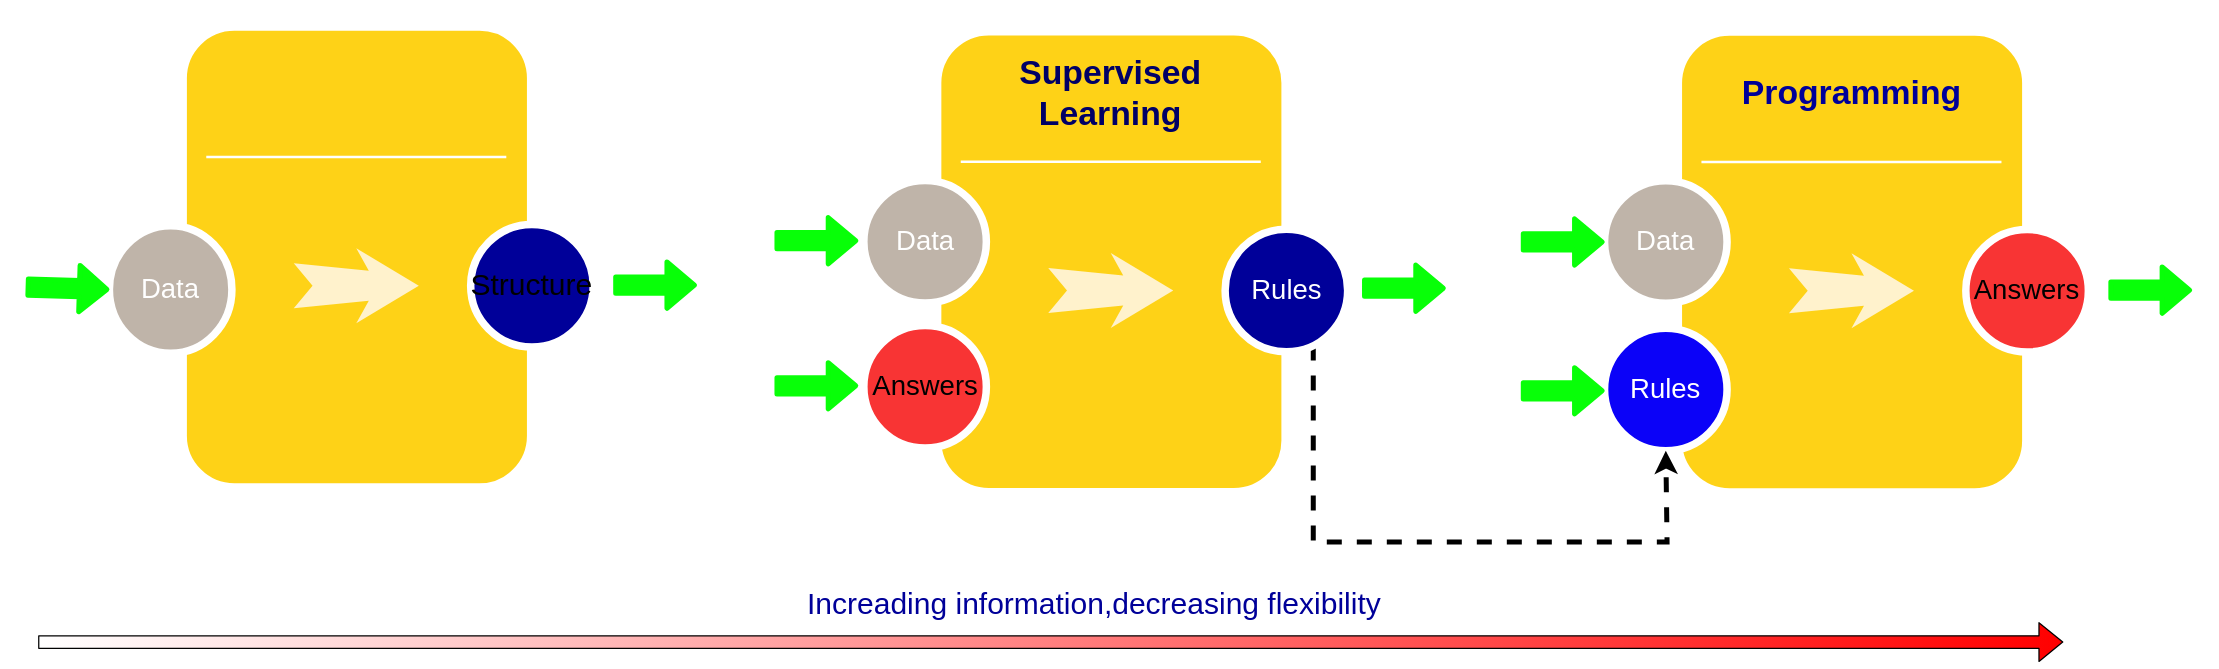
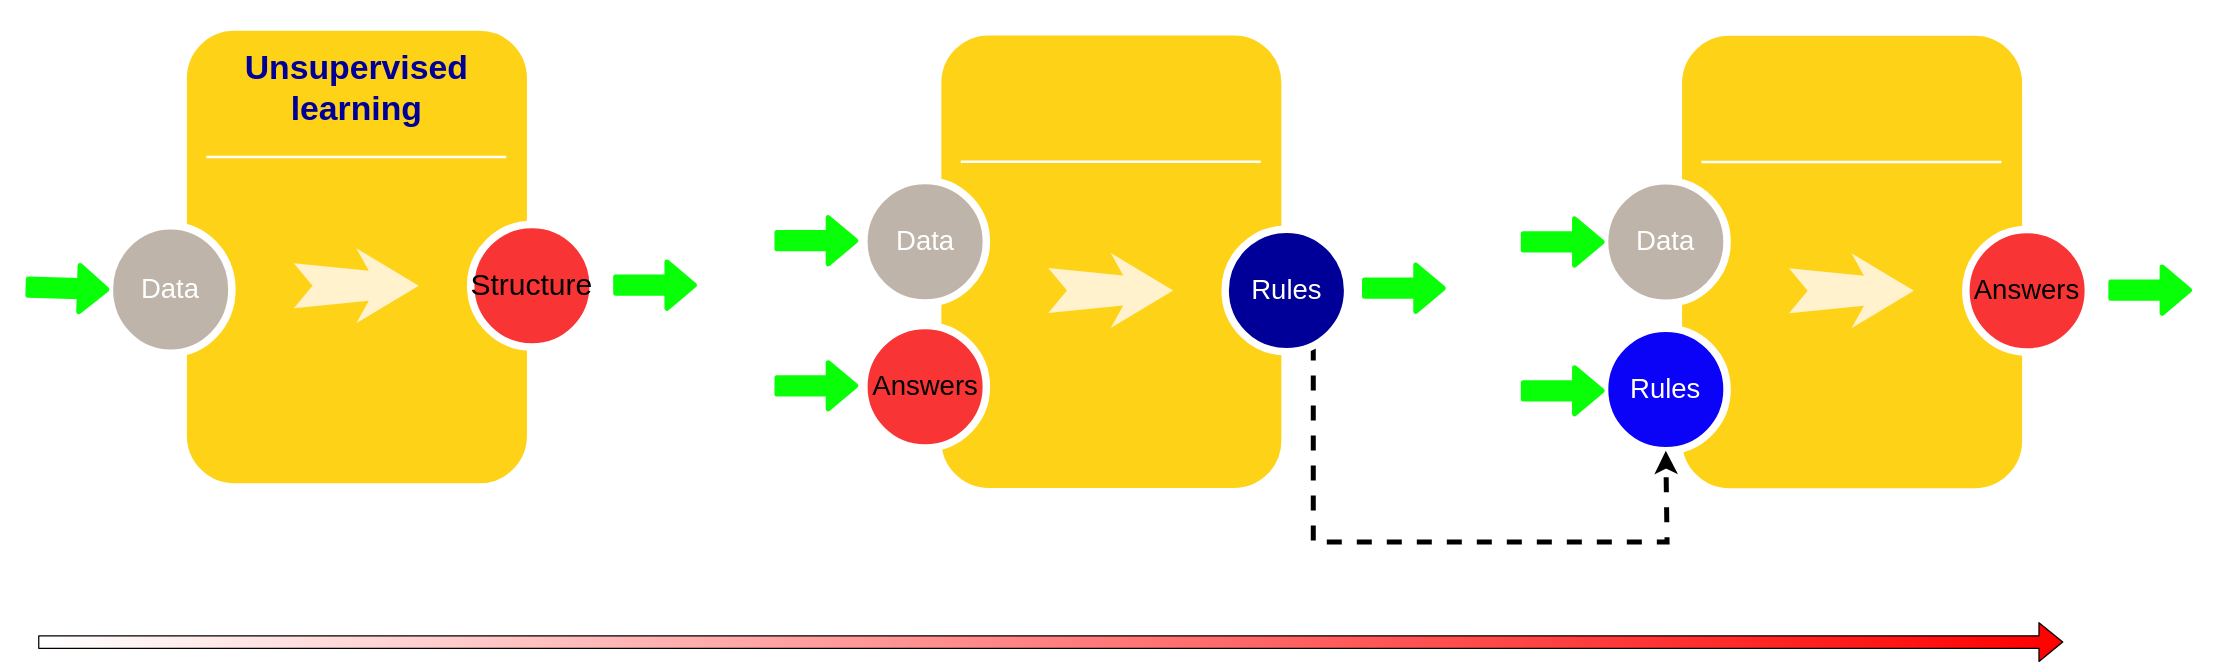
  <mxCell id="0" />
  <mxCell id="1" parent="0" />
  <mxCell id="2" value="" style="whiteSpace=wrap;html=1;rounded=1;shadow=0;strokeWidth=8;fontSize=20;align=center;fillColor=#FED217;strokeColor=#FFFFFF;" parent="1" vertex="1"><mxGeometry x="1341" y="24" width="280" height="370" as="geometry" /></mxCell>
- <mxCell id="3" value="&lt;font color=&quot;#000099&quot;&gt;Programming&lt;/font&gt;" style="text;html=1;strokeColor=none;fillColor=none;align=center;verticalAlign=middle;whiteSpace=wrap;rounded=0;shadow=0;fontSize=27;fontColor=#FFFFFF;fontStyle=1" parent="1" vertex="1"><mxGeometry x="1340.5" y="44" width="280" height="60" as="geometry" /></mxCell>
  <mxCell id="4" value="" style="line;strokeWidth=2;html=1;rounded=0;shadow=0;fontSize=27;align=center;fillColor=none;strokeColor=#FFFFFF;" parent="1" vertex="1"><mxGeometry x="1360.5" y="124" width="240" height="10" as="geometry" /></mxCell>
  <mxCell id="5" value="&lt;font style=&quot;font-size: 22px&quot;&gt;Data&lt;/font&gt;" style="ellipse;whiteSpace=wrap;html=1;rounded=0;shadow=0;strokeWidth=6;fontSize=14;align=center;fillColor=#BFB4A9;strokeColor=#FFFFFF;fontColor=#FFFFFF;" parent="1" vertex="1"><mxGeometry x="1283" y="144" width="98" height="98" as="geometry" /></mxCell>
  <mxCell id="6" value="" style="html=1;shadow=0;dashed=0;align=center;verticalAlign=middle;shape=mxgraph.arrows2.stylisedArrow;dy=0.6;dx=40;notch=15;feather=0.4;rounded=0;strokeWidth=1;fontSize=27;strokeColor=none;fillColor=#fff2cc;" parent="1" vertex="1"><mxGeometry x="1430.5" y="202" width="100" height="60" as="geometry" /></mxCell>
  <mxCell id="7" value="&lt;div style=&quot;font-size: 22px&quot;&gt;&lt;font color=&quot;#FFFFFF&quot;&gt;Rules&lt;/font&gt;&lt;/div&gt;" style="ellipse;whiteSpace=wrap;html=1;rounded=0;shadow=0;strokeWidth=6;fontSize=14;align=center;fillColor=#0B02F8;strokeColor=#FFFFFF;" parent="1" vertex="1"><mxGeometry x="1283" y="262" width="98" height="98" as="geometry" /></mxCell>
  <mxCell id="8" value="&lt;font style=&quot;font-size: 22px&quot;&gt;Answers&lt;/font&gt;" style="ellipse;whiteSpace=wrap;html=1;rounded=0;shadow=0;strokeWidth=6;fontSize=14;align=center;fillColor=#F83434;strokeColor=#FFFFFF;" parent="1" vertex="1"><mxGeometry x="1572" y="183" width="98" height="98" as="geometry" /></mxCell>
  <mxCell id="9" value="" style="whiteSpace=wrap;html=1;rounded=1;shadow=0;strokeWidth=8;fontSize=20;align=center;fillColor=#FED217;strokeColor=#FFFFFF;" parent="1" vertex="1"><mxGeometry x="748.5" y="23.786" width="280" height="370" as="geometry" /></mxCell>
- <mxCell id="10" value="&lt;div&gt;&lt;font color=&quot;#000066&quot;&gt;Supervised&lt;/font&gt;&lt;/div&gt;&lt;div&gt;&lt;font color=&quot;#000066&quot;&gt;Learning&lt;br&gt;&lt;/font&gt;&lt;/div&gt;" style="text;html=1;strokeColor=none;fillColor=none;align=center;verticalAlign=middle;whiteSpace=wrap;rounded=0;shadow=0;fontSize=27;fontColor=#FFFFFF;fontStyle=1" parent="1" vertex="1"><mxGeometry x="748" y="43.786" width="280" height="60" as="geometry" /></mxCell>
  <mxCell id="11" value="" style="line;strokeWidth=2;html=1;rounded=0;shadow=0;fontSize=27;align=center;fillColor=none;strokeColor=#FFFFFF;" parent="1" vertex="1"><mxGeometry x="768" y="123.786" width="240" height="10" as="geometry" /></mxCell>
  <mxCell id="12" value="&lt;font style=&quot;font-size: 22px&quot;&gt;Data&lt;/font&gt;" style="ellipse;whiteSpace=wrap;html=1;rounded=0;shadow=0;strokeWidth=6;fontSize=14;align=center;fillColor=#BFB4A9;strokeColor=#FFFFFF;fontColor=#FFFFFF;" parent="1" vertex="1"><mxGeometry x="690.5" y="143.786" width="98" height="98" as="geometry" /></mxCell>
  <mxCell id="13" value="" style="html=1;shadow=0;dashed=0;align=center;verticalAlign=middle;shape=mxgraph.arrows2.stylisedArrow;dy=0.6;dx=40;notch=15;feather=0.4;rounded=0;strokeWidth=1;fontSize=27;strokeColor=none;fillColor=#fff2cc;" parent="1" vertex="1"><mxGeometry x="838" y="201.786" width="100" height="60" as="geometry" /></mxCell>
  <mxCell id="14" value="&lt;font style=&quot;font-size: 22px&quot;&gt;Answers&lt;/font&gt;" style="ellipse;whiteSpace=wrap;html=1;rounded=0;shadow=0;strokeWidth=6;fontSize=14;align=center;fillColor=#F83434;strokeColor=#FFFFFF;" parent="1" vertex="1"><mxGeometry x="690.5" y="259.786" width="98" height="98" as="geometry" /></mxCell>
  <mxCell id="15" style="edgeStyle=orthogonalEdgeStyle;rounded=0;orthogonalLoop=1;jettySize=auto;html=1;entryX=0.5;entryY=1;entryDx=0;entryDy=0;strokeWidth=4;dashed=1;" parent="1" source="16" target="7" edge="1"><mxGeometry relative="1" as="geometry"><Array as="points"><mxPoint x="1050" y="433" /><mxPoint x="1333" y="433" /></Array></mxGeometry></mxCell>
  <mxCell id="16" value="&lt;font style=&quot;font-size: 22px&quot; color=&quot;#FFFFFF&quot;&gt;Rules&lt;/font&gt;" style="ellipse;whiteSpace=wrap;html=1;rounded=0;shadow=0;strokeWidth=6;fontSize=14;align=center;fillColor=#000099;strokeColor=#FFFFFF;" parent="1" vertex="1"><mxGeometry x="979.5" y="182.786" width="98" height="98" as="geometry" /></mxCell>
  <mxCell id="17" value="" style="shape=flexArrow;endArrow=classic;html=1;strokeWidth=4;entryX=0;entryY=0.5;entryDx=0;entryDy=0;fillColor=#08FF08;strokeColor=#08FF08;" parent="1" target="5" edge="1"><mxGeometry width="50" height="50" relative="1" as="geometry"><mxPoint x="1216" y="193" as="sourcePoint" /><mxPoint x="986" y="204" as="targetPoint" /></mxGeometry></mxCell>
  <mxCell id="18" value="" style="shape=flexArrow;endArrow=classic;html=1;strokeWidth=4;entryX=0;entryY=0.5;entryDx=0;entryDy=0;fillColor=#08FF08;strokeColor=#08FF08;" parent="1" edge="1"><mxGeometry width="50" height="50" relative="1" as="geometry"><mxPoint x="1216" y="312" as="sourcePoint" /><mxPoint x="1283" y="312" as="targetPoint" /></mxGeometry></mxCell>
  <mxCell id="19" value="" style="shape=flexArrow;endArrow=classic;html=1;strokeWidth=4;entryX=0;entryY=0.5;entryDx=0;entryDy=0;fillColor=#08FF08;strokeColor=#08FF08;" parent="1" edge="1"><mxGeometry width="50" height="50" relative="1" as="geometry"><mxPoint x="619" y="192" as="sourcePoint" /><mxPoint x="686" y="192" as="targetPoint" /></mxGeometry></mxCell>
  <mxCell id="20" value="" style="shape=flexArrow;endArrow=classic;html=1;strokeWidth=4;entryX=0;entryY=0.5;entryDx=0;entryDy=0;fillColor=#08FF08;strokeColor=#08FF08;" parent="1" edge="1"><mxGeometry width="50" height="50" relative="1" as="geometry"><mxPoint x="619" y="308" as="sourcePoint" /><mxPoint x="686" y="308" as="targetPoint" /></mxGeometry></mxCell>
  <mxCell id="21" value="" style="shape=flexArrow;endArrow=classic;html=1;strokeWidth=4;entryX=0;entryY=0.5;entryDx=0;entryDy=0;fillColor=#08FF08;strokeColor=#08FF08;" parent="1" edge="1"><mxGeometry width="50" height="50" relative="1" as="geometry"><mxPoint x="1089" y="230" as="sourcePoint" /><mxPoint x="1156" y="230" as="targetPoint" /></mxGeometry></mxCell>
  <mxCell id="22" value="" style="shape=flexArrow;endArrow=classic;html=1;strokeWidth=4;entryX=0;entryY=0.5;entryDx=0;entryDy=0;fillColor=#08FF08;strokeColor=#08FF08;" parent="1" edge="1"><mxGeometry width="50" height="50" relative="1" as="geometry"><mxPoint x="1686" y="231.5" as="sourcePoint" /><mxPoint x="1753" y="231.5" as="targetPoint" /></mxGeometry></mxCell>
  <mxCell id="23" value="" style="whiteSpace=wrap;html=1;rounded=1;shadow=0;strokeWidth=8;fontSize=20;align=center;fillColor=#FED217;strokeColor=#FFFFFF;" vertex="1" parent="1"><mxGeometry x="145" y="20" width="280" height="370" as="geometry" /></mxCell>
+ <mxCell id="24" value="Unsupervised&lt;br&gt;&lt;div&gt;learning&lt;/div&gt;" style="text;html=1;strokeColor=none;fillColor=none;align=center;verticalAlign=middle;whiteSpace=wrap;rounded=0;shadow=0;fontSize=27;fontColor=#000099;fontStyle=1" vertex="1" parent="1"><mxGeometry x="144.5" y="40" width="280" height="60" as="geometry" /></mxCell>
  <mxCell id="25" value="" style="line;strokeWidth=2;html=1;rounded=0;shadow=0;fontSize=27;align=center;fillColor=none;strokeColor=#FFFFFF;" vertex="1" parent="1"><mxGeometry x="164.5" y="120" width="240" height="10" as="geometry" /></mxCell>
  <mxCell id="26" value="&lt;font style=&quot;font-size: 22px&quot;&gt;Data&lt;/font&gt;" style="ellipse;whiteSpace=wrap;html=1;rounded=0;shadow=0;strokeWidth=6;fontSize=14;align=center;fillColor=#BFB4A9;strokeColor=#FFFFFF;fontColor=#FFFFFF;" vertex="1" parent="1"><mxGeometry x="87" y="180" width="98" height="102" as="geometry" /></mxCell>
  <mxCell id="27" value="" style="html=1;shadow=0;dashed=0;align=center;verticalAlign=middle;shape=mxgraph.arrows2.stylisedArrow;dy=0.6;dx=40;notch=15;feather=0.4;rounded=0;strokeWidth=1;fontSize=27;strokeColor=none;fillColor=#fff2cc;" vertex="1" parent="1"><mxGeometry x="234.5" y="198" width="100" height="60" as="geometry" /></mxCell>
- <mxCell id="28" value="&lt;div style=&quot;font-size: 24px&quot;&gt;Structure&lt;/div&gt;" style="ellipse;whiteSpace=wrap;html=1;rounded=0;shadow=0;strokeWidth=6;fontSize=14;align=center;fillColor=#000099;strokeColor=#FFFFFF;" vertex="1" parent="1"><mxGeometry x="376" y="179" width="98" height="98" as="geometry" /></mxCell>
+ <mxCell id="28" value="&lt;div style=&quot;font-size: 24px&quot;&gt;Structure&lt;/div&gt;" style="ellipse;whiteSpace=wrap;html=1;rounded=0;shadow=0;strokeWidth=6;fontSize=14;align=center;fillColor=#F83434;strokeColor=#FFFFFF;" vertex="1" parent="1"><mxGeometry x="376" y="179" width="98" height="98" as="geometry" /></mxCell>
  <mxCell id="29" value="" style="shape=flexArrow;endArrow=classic;html=1;strokeWidth=4;entryX=0;entryY=0.5;entryDx=0;entryDy=0;fillColor=#08FF08;strokeColor=#08FF08;" edge="1" parent="1" target="26"><mxGeometry width="50" height="50" relative="1" as="geometry"><mxPoint x="20" y="229" as="sourcePoint" /><mxPoint x="-210" y="240" as="targetPoint" /></mxGeometry></mxCell>
  <mxCell id="30" value="" style="shape=flexArrow;endArrow=classic;html=1;strokeWidth=4;entryX=0;entryY=0.5;entryDx=0;entryDy=0;fillColor=#08FF08;strokeColor=#08FF08;" edge="1" parent="1"><mxGeometry width="50" height="50" relative="1" as="geometry"><mxPoint x="490" y="227.5" as="sourcePoint" /><mxPoint x="557" y="227.5" as="targetPoint" /></mxGeometry></mxCell>
  <mxCell id="31" value="" style="shape=flexArrow;endArrow=classic;html=1;fontColor=#000099;fillColor=#ffffff;gradientColor=#FF0000;gradientDirection=east;" edge="1" parent="1"><mxGeometry width="50" height="50" relative="1" as="geometry"><mxPoint x="30" y="513" as="sourcePoint" /><mxPoint x="1650" y="513" as="targetPoint" /></mxGeometry></mxCell>
- <mxCell id="32" value="&lt;font style=&quot;font-size: 24px&quot;&gt;Increading information,decreasing flexibility&lt;br&gt;&lt;/font&gt;" style="text;html=1;strokeColor=none;fillColor=none;align=center;verticalAlign=middle;whiteSpace=wrap;rounded=0;fontColor=#000099;" vertex="1" parent="1"><mxGeometry x="535" y="473" width="680" height="20" as="geometry" /></mxCell>
